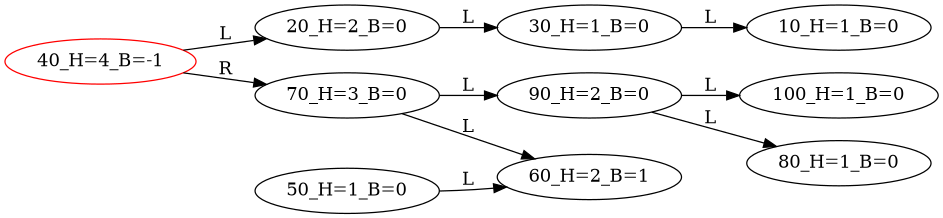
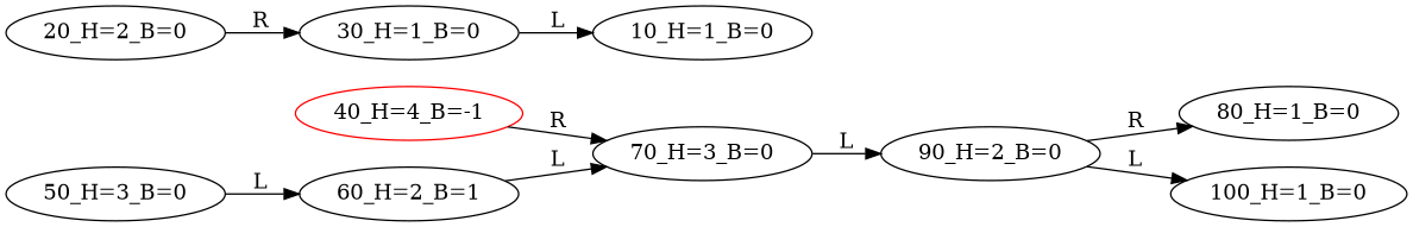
  digraph {
    rankdir=LR
    "40_H=4_B=-1" [color=red]
    "20_H=2_B=0"
    "70_H=3_B=0"
    "30_H=1_B=0"
    "60_H=2_B=1"
    "90_H=2_B=0"
    "10_H=1_B=0"
    "80_H=1_B=0"
    "100_H=1_B=0"
-   "50_H=1_B=0"
-   "40_H=4_B=-1" -> "20_H=2_B=0" [label=L]
+   "50_H=1_B=0" [label="50_H=3_B=0"]
    "40_H=4_B=-1" -> "70_H=3_B=0" [label=R]
-   "20_H=2_B=0" -> "30_H=1_B=0" [label=L]
-   "70_H=3_B=0" -> "60_H=2_B=1" [label=L]
+   "20_H=2_B=0" -> "30_H=1_B=0" [label=R]
+   "60_H=2_B=1" -> "70_H=3_B=0" [label=L]
    "70_H=3_B=0" -> "90_H=2_B=0" [label=L]
    "30_H=1_B=0" -> "10_H=1_B=0" [label=L]
-   "90_H=2_B=0" -> "80_H=1_B=0" [label=L]
+   "90_H=2_B=0" -> "80_H=1_B=0" [label=R]
    "90_H=2_B=0" -> "100_H=1_B=0" [label=L]
    "50_H=1_B=0" -> "60_H=2_B=1" [label=L]
  }
